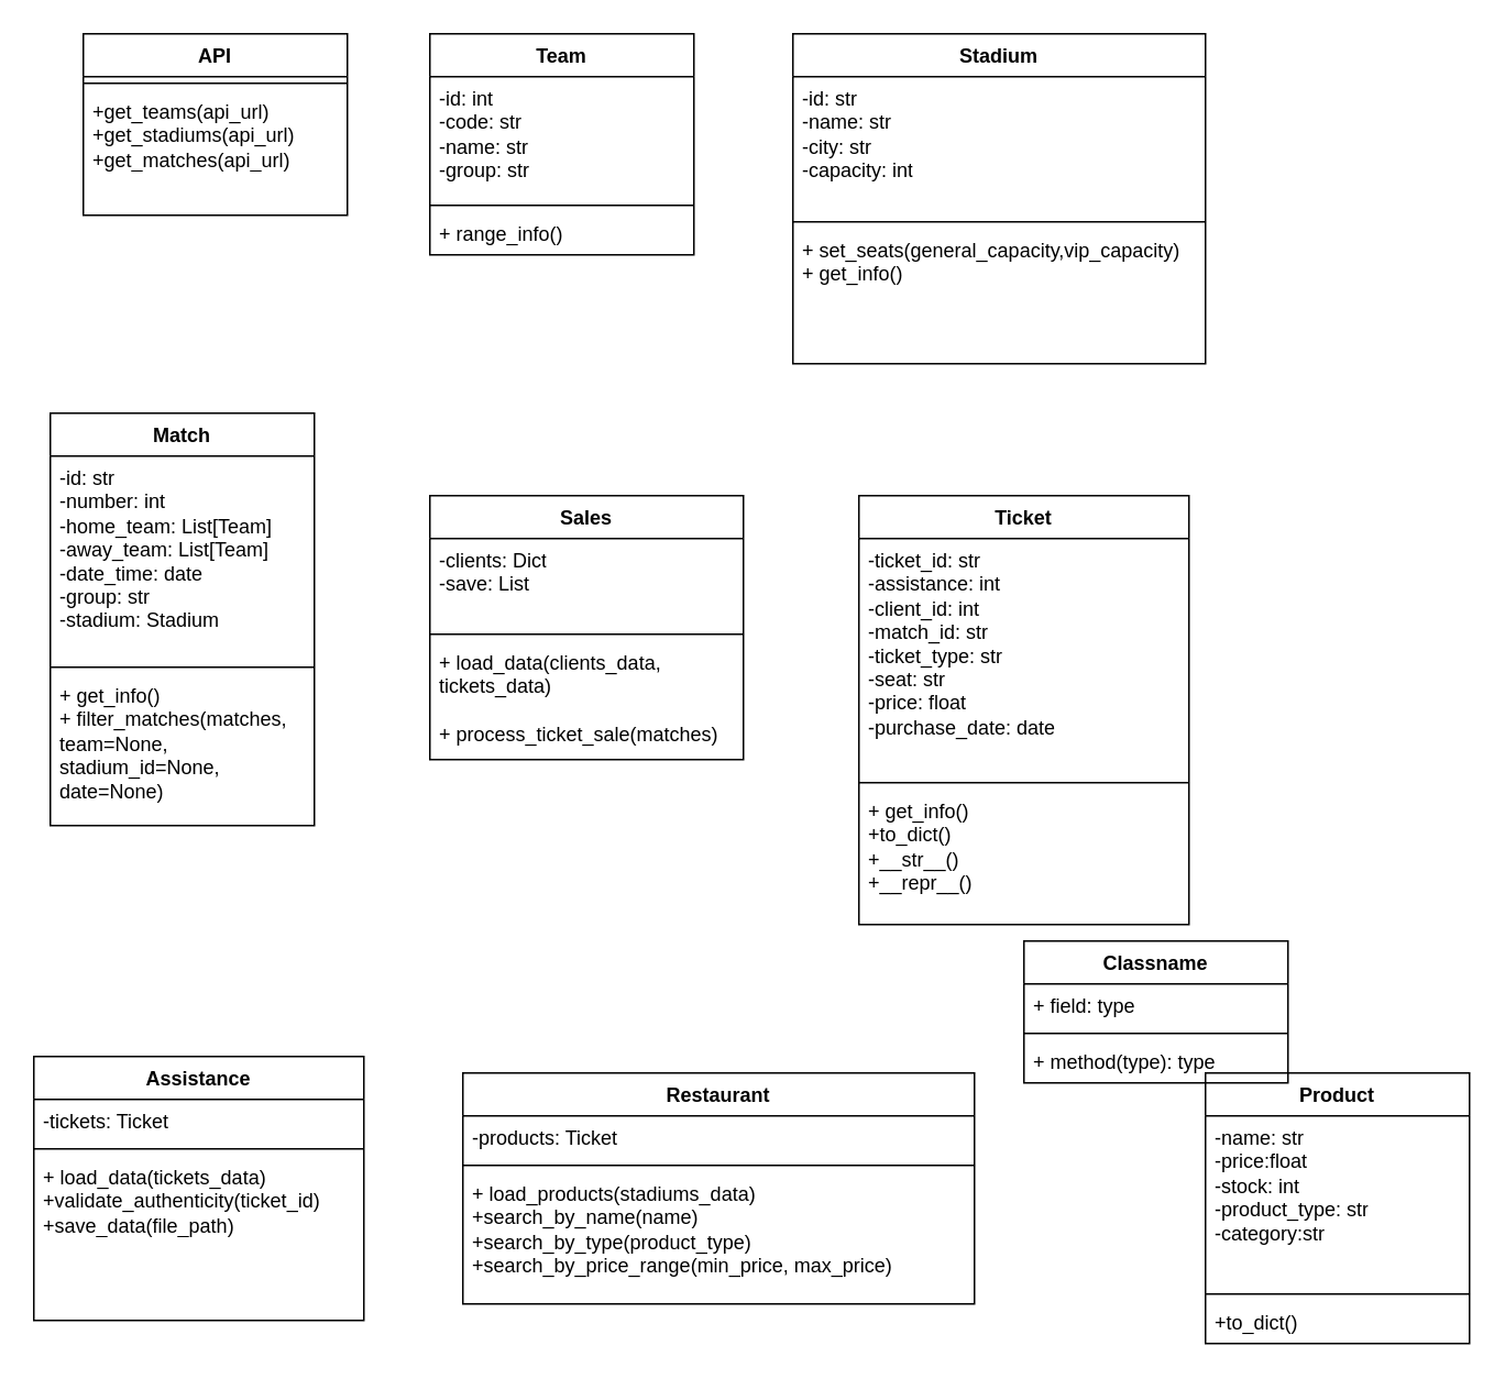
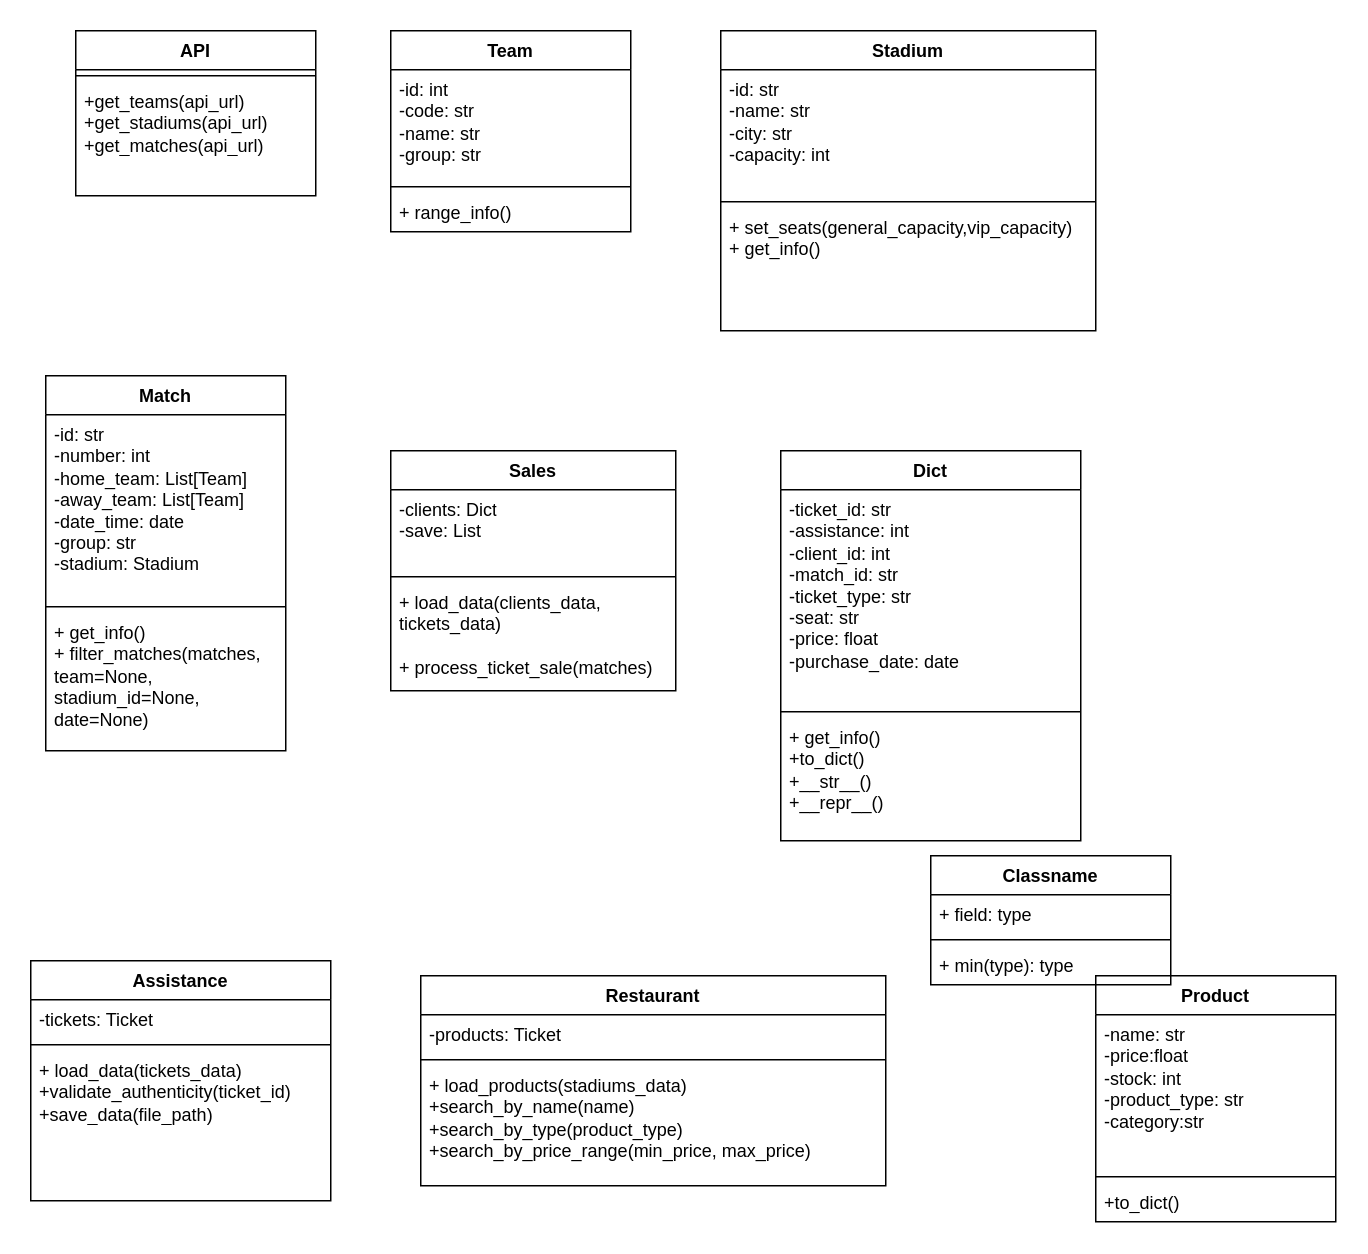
  <mxCell id="0" />
  <mxCell id="1" parent="0" />
  <mxCell id="2" value="API" style="swimlane;fontStyle=1;align=center;verticalAlign=top;childLayout=stackLayout;horizontal=1;startSize=26;horizontalStack=0;resizeParent=1;resizeParentMax=0;resizeLast=0;collapsible=1;marginBottom=0;whiteSpace=wrap;html=1;" vertex="1" parent="1"><mxGeometry x="50" y="20" width="160" height="110" as="geometry" /></mxCell>
  <mxCell id="3" value="" style="line;strokeWidth=1;fillColor=none;align=left;verticalAlign=middle;spacingTop=-1;spacingLeft=3;spacingRight=3;rotatable=0;labelPosition=right;points=[];portConstraint=eastwest;strokeColor=inherit;" vertex="1" parent="2"><mxGeometry y="26" width="160" height="8" as="geometry" /></mxCell>
  <mxCell id="4" value="+get_teams(api_url)&lt;div&gt;+get_stadiums(api_url)&lt;/div&gt;&lt;div&gt;+get_matches(api_url)&lt;/div&gt;" style="text;strokeColor=none;fillColor=none;align=left;verticalAlign=top;spacingLeft=4;spacingRight=4;overflow=hidden;rotatable=0;points=[[0,0.5],[1,0.5]];portConstraint=eastwest;whiteSpace=wrap;html=1;" vertex="1" parent="2"><mxGeometry y="34" width="160" height="76" as="geometry" /></mxCell>
  <mxCell id="5" value="Team" style="swimlane;fontStyle=1;align=center;verticalAlign=top;childLayout=stackLayout;horizontal=1;startSize=26;horizontalStack=0;resizeParent=1;resizeParentMax=0;resizeLast=0;collapsible=1;marginBottom=0;whiteSpace=wrap;html=1;" vertex="1" parent="1"><mxGeometry x="260" y="20" width="160" height="134" as="geometry" /></mxCell>
  <mxCell id="6" value="-id: int&lt;div&gt;-code: str&lt;/div&gt;&lt;div&gt;-name: str&lt;/div&gt;&lt;div&gt;-group: str&lt;/div&gt;" style="text;strokeColor=none;fillColor=none;align=left;verticalAlign=top;spacingLeft=4;spacingRight=4;overflow=hidden;rotatable=0;points=[[0,0.5],[1,0.5]];portConstraint=eastwest;whiteSpace=wrap;html=1;" vertex="1" parent="5"><mxGeometry y="26" width="160" height="74" as="geometry" /></mxCell>
  <mxCell id="7" value="" style="line;strokeWidth=1;fillColor=none;align=left;verticalAlign=middle;spacingTop=-1;spacingLeft=3;spacingRight=3;rotatable=0;labelPosition=right;points=[];portConstraint=eastwest;strokeColor=inherit;" vertex="1" parent="5"><mxGeometry y="100" width="160" height="8" as="geometry" /></mxCell>
  <mxCell id="8" value="+ range_info()" style="text;strokeColor=none;fillColor=none;align=left;verticalAlign=top;spacingLeft=4;spacingRight=4;overflow=hidden;rotatable=0;points=[[0,0.5],[1,0.5]];portConstraint=eastwest;whiteSpace=wrap;html=1;" vertex="1" parent="5"><mxGeometry y="108" width="160" height="26" as="geometry" /></mxCell>
  <mxCell id="9" value="Stadium" style="swimlane;fontStyle=1;align=center;verticalAlign=top;childLayout=stackLayout;horizontal=1;startSize=26;horizontalStack=0;resizeParent=1;resizeParentMax=0;resizeLast=0;collapsible=1;marginBottom=0;whiteSpace=wrap;html=1;" vertex="1" parent="1"><mxGeometry x="480" y="20" width="250" height="200" as="geometry" /></mxCell>
  <mxCell id="10" value="-id: str&amp;nbsp;&lt;div&gt;-name: str&lt;/div&gt;&lt;div&gt;-city: str&amp;nbsp;&lt;/div&gt;&lt;div&gt;-capacity: int&lt;/div&gt;" style="text;strokeColor=none;fillColor=none;align=left;verticalAlign=top;spacingLeft=4;spacingRight=4;overflow=hidden;rotatable=0;points=[[0,0.5],[1,0.5]];portConstraint=eastwest;whiteSpace=wrap;html=1;" vertex="1" parent="9"><mxGeometry y="26" width="250" height="84" as="geometry" /></mxCell>
  <mxCell id="11" value="" style="line;strokeWidth=1;fillColor=none;align=left;verticalAlign=middle;spacingTop=-1;spacingLeft=3;spacingRight=3;rotatable=0;labelPosition=right;points=[];portConstraint=eastwest;strokeColor=inherit;" vertex="1" parent="9"><mxGeometry y="110" width="250" height="8" as="geometry" /></mxCell>
  <mxCell id="12" value="+ set_seats(general_capacity,vip_capacity)&lt;div&gt;+ get_info()&lt;/div&gt;" style="text;strokeColor=none;fillColor=none;align=left;verticalAlign=top;spacingLeft=4;spacingRight=4;overflow=hidden;rotatable=0;points=[[0,0.5],[1,0.5]];portConstraint=eastwest;whiteSpace=wrap;html=1;" vertex="1" parent="9"><mxGeometry y="118" width="250" height="82" as="geometry" /></mxCell>
  <mxCell id="13" value="Match" style="swimlane;fontStyle=1;align=center;verticalAlign=top;childLayout=stackLayout;horizontal=1;startSize=26;horizontalStack=0;resizeParent=1;resizeParentMax=0;resizeLast=0;collapsible=1;marginBottom=0;whiteSpace=wrap;html=1;" vertex="1" parent="1"><mxGeometry x="30" y="250" width="160" height="250" as="geometry" /></mxCell>
  <mxCell id="14" value="-id: str&lt;div&gt;-number: int&lt;/div&gt;&lt;div&gt;-home_team: List[Team]&lt;/div&gt;&lt;div&gt;-away_team: List[Team]&lt;/div&gt;&lt;div&gt;-date_time: date&lt;/div&gt;&lt;div&gt;-group: str&lt;/div&gt;&lt;div&gt;-stadium: Stadium&lt;/div&gt;" style="text;strokeColor=none;fillColor=none;align=left;verticalAlign=top;spacingLeft=4;spacingRight=4;overflow=hidden;rotatable=0;points=[[0,0.5],[1,0.5]];portConstraint=eastwest;whiteSpace=wrap;html=1;" vertex="1" parent="13"><mxGeometry y="26" width="160" height="124" as="geometry" /></mxCell>
  <mxCell id="15" value="" style="line;strokeWidth=1;fillColor=none;align=left;verticalAlign=middle;spacingTop=-1;spacingLeft=3;spacingRight=3;rotatable=0;labelPosition=right;points=[];portConstraint=eastwest;strokeColor=inherit;" vertex="1" parent="13"><mxGeometry y="150" width="160" height="8" as="geometry" /></mxCell>
  <mxCell id="16" value="+ get_info()&amp;nbsp;&lt;div&gt;+ filter_matches(matches, team=None, stadium_id=None, date=None)&lt;/div&gt;" style="text;strokeColor=none;fillColor=none;align=left;verticalAlign=top;spacingLeft=4;spacingRight=4;overflow=hidden;rotatable=0;points=[[0,0.5],[1,0.5]];portConstraint=eastwest;whiteSpace=wrap;html=1;" vertex="1" parent="13"><mxGeometry y="158" width="160" height="92" as="geometry" /></mxCell>
  <mxCell id="17" value="Sales" style="swimlane;fontStyle=1;align=center;verticalAlign=top;childLayout=stackLayout;horizontal=1;startSize=26;horizontalStack=0;resizeParent=1;resizeParentMax=0;resizeLast=0;collapsible=1;marginBottom=0;whiteSpace=wrap;html=1;" vertex="1" parent="1"><mxGeometry x="260" y="300" width="190" height="160" as="geometry" /></mxCell>
  <mxCell id="18" value="-clients: Dict&lt;div&gt;-save: List&amp;nbsp;&lt;div&gt;&lt;br&gt;&lt;/div&gt;&lt;/div&gt;" style="text;strokeColor=none;fillColor=none;align=left;verticalAlign=top;spacingLeft=4;spacingRight=4;overflow=hidden;rotatable=0;points=[[0,0.5],[1,0.5]];portConstraint=eastwest;whiteSpace=wrap;html=1;" vertex="1" parent="17"><mxGeometry y="26" width="190" height="54" as="geometry" /></mxCell>
  <mxCell id="19" value="" style="line;strokeWidth=1;fillColor=none;align=left;verticalAlign=middle;spacingTop=-1;spacingLeft=3;spacingRight=3;rotatable=0;labelPosition=right;points=[];portConstraint=eastwest;strokeColor=inherit;" vertex="1" parent="17"><mxGeometry y="80" width="190" height="8" as="geometry" /></mxCell>
  <mxCell id="20" value="+ load_data(clients_data, tickets_data)&lt;div&gt;&lt;br&gt;&lt;/div&gt;&lt;div&gt;+ process_ticket_sale(matches)&lt;/div&gt;" style="text;strokeColor=none;fillColor=none;align=left;verticalAlign=top;spacingLeft=4;spacingRight=4;overflow=hidden;rotatable=0;points=[[0,0.5],[1,0.5]];portConstraint=eastwest;whiteSpace=wrap;html=1;" vertex="1" parent="17"><mxGeometry y="88" width="190" height="72" as="geometry" /></mxCell>
- <mxCell id="21" value="Ticket" style="swimlane;fontStyle=1;align=center;verticalAlign=top;childLayout=stackLayout;horizontal=1;startSize=26;horizontalStack=0;resizeParent=1;resizeParentMax=0;resizeLast=0;collapsible=1;marginBottom=0;whiteSpace=wrap;html=1;" vertex="1" parent="1"><mxGeometry x="520" y="300" width="200" height="260" as="geometry" /></mxCell>
+ <mxCell id="21" value="Dict" style="swimlane;fontStyle=1;align=center;verticalAlign=top;childLayout=stackLayout;horizontal=1;startSize=26;horizontalStack=0;resizeParent=1;resizeParentMax=0;resizeLast=0;collapsible=1;marginBottom=0;whiteSpace=wrap;html=1;" vertex="1" parent="1"><mxGeometry x="520" y="300" width="200" height="260" as="geometry" /></mxCell>
  <mxCell id="22" value="-ticket_id: str&amp;nbsp;&lt;div&gt;-assistance: int&lt;/div&gt;&lt;div&gt;-client_id: int&lt;/div&gt;&lt;div&gt;-match_id: str&lt;/div&gt;&lt;div&gt;-ticket_type: str&lt;/div&gt;&lt;div&gt;-seat: str&lt;/div&gt;&lt;div&gt;-price: float&lt;/div&gt;&lt;div&gt;-purchase_date: date&lt;/div&gt;&lt;div&gt;&lt;br&gt;&lt;/div&gt;" style="text;strokeColor=none;fillColor=none;align=left;verticalAlign=top;spacingLeft=4;spacingRight=4;overflow=hidden;rotatable=0;points=[[0,0.5],[1,0.5]];portConstraint=eastwest;whiteSpace=wrap;html=1;" vertex="1" parent="21"><mxGeometry y="26" width="200" height="144" as="geometry" /></mxCell>
  <mxCell id="23" value="" style="line;strokeWidth=1;fillColor=none;align=left;verticalAlign=middle;spacingTop=-1;spacingLeft=3;spacingRight=3;rotatable=0;labelPosition=right;points=[];portConstraint=eastwest;strokeColor=inherit;" vertex="1" parent="21"><mxGeometry y="170" width="200" height="8" as="geometry" /></mxCell>
  <mxCell id="24" value="+ get_info()&amp;nbsp;&lt;div&gt;+to_dict()&lt;/div&gt;&lt;div&gt;+__str__()&lt;/div&gt;&lt;div&gt;+__repr__()&lt;/div&gt;" style="text;strokeColor=none;fillColor=none;align=left;verticalAlign=top;spacingLeft=4;spacingRight=4;overflow=hidden;rotatable=0;points=[[0,0.5],[1,0.5]];portConstraint=eastwest;whiteSpace=wrap;html=1;" vertex="1" parent="21"><mxGeometry y="178" width="200" height="82" as="geometry" /></mxCell>
  <mxCell id="25" value="Assistance" style="swimlane;fontStyle=1;align=center;verticalAlign=top;childLayout=stackLayout;horizontal=1;startSize=26;horizontalStack=0;resizeParent=1;resizeParentMax=0;resizeLast=0;collapsible=1;marginBottom=0;whiteSpace=wrap;html=1;" vertex="1" parent="1"><mxGeometry x="20" y="640" width="200" height="160" as="geometry" /></mxCell>
  <mxCell id="26" value="-tickets: Ticket" style="text;strokeColor=none;fillColor=none;align=left;verticalAlign=top;spacingLeft=4;spacingRight=4;overflow=hidden;rotatable=0;points=[[0,0.5],[1,0.5]];portConstraint=eastwest;whiteSpace=wrap;html=1;" vertex="1" parent="25"><mxGeometry y="26" width="200" height="26" as="geometry" /></mxCell>
  <mxCell id="27" value="" style="line;strokeWidth=1;fillColor=none;align=left;verticalAlign=middle;spacingTop=-1;spacingLeft=3;spacingRight=3;rotatable=0;labelPosition=right;points=[];portConstraint=eastwest;strokeColor=inherit;" vertex="1" parent="25"><mxGeometry y="52" width="200" height="8" as="geometry" /></mxCell>
  <mxCell id="28" value="+ load_data(tickets_data)&lt;div&gt;+validate_authenticity(ticket_id)&lt;/div&gt;&lt;div&gt;+save_data(file_path)&lt;/div&gt;" style="text;strokeColor=none;fillColor=none;align=left;verticalAlign=top;spacingLeft=4;spacingRight=4;overflow=hidden;rotatable=0;points=[[0,0.5],[1,0.5]];portConstraint=eastwest;whiteSpace=wrap;html=1;" vertex="1" parent="25"><mxGeometry y="60" width="200" height="100" as="geometry" /></mxCell>
  <mxCell id="29" value="Restaurant" style="swimlane;fontStyle=1;align=center;verticalAlign=top;childLayout=stackLayout;horizontal=1;startSize=26;horizontalStack=0;resizeParent=1;resizeParentMax=0;resizeLast=0;collapsible=1;marginBottom=0;whiteSpace=wrap;html=1;" vertex="1" parent="1"><mxGeometry x="280" y="650" width="310" height="140" as="geometry" /></mxCell>
  <mxCell id="30" value="-products: Ticket" style="text;strokeColor=none;fillColor=none;align=left;verticalAlign=top;spacingLeft=4;spacingRight=4;overflow=hidden;rotatable=0;points=[[0,0.5],[1,0.5]];portConstraint=eastwest;whiteSpace=wrap;html=1;" vertex="1" parent="29"><mxGeometry y="26" width="310" height="26" as="geometry" /></mxCell>
  <mxCell id="31" value="" style="line;strokeWidth=1;fillColor=none;align=left;verticalAlign=middle;spacingTop=-1;spacingLeft=3;spacingRight=3;rotatable=0;labelPosition=right;points=[];portConstraint=eastwest;strokeColor=inherit;" vertex="1" parent="29"><mxGeometry y="52" width="310" height="8" as="geometry" /></mxCell>
  <mxCell id="32" value="+ load_products(stadiums_data)&lt;div&gt;+search_by_name(name)&lt;/div&gt;&lt;div&gt;+search_by_type(product_type)&lt;/div&gt;&lt;div&gt;+search_by_price_range(min_price, max_price)&lt;/div&gt;" style="text;strokeColor=none;fillColor=none;align=left;verticalAlign=top;spacingLeft=4;spacingRight=4;overflow=hidden;rotatable=0;points=[[0,0.5],[1,0.5]];portConstraint=eastwest;whiteSpace=wrap;html=1;" vertex="1" parent="29"><mxGeometry y="60" width="310" height="80" as="geometry" /></mxCell>
  <mxCell id="33" value="Product" style="swimlane;fontStyle=1;align=center;verticalAlign=top;childLayout=stackLayout;horizontal=1;startSize=26;horizontalStack=0;resizeParent=1;resizeParentMax=0;resizeLast=0;collapsible=1;marginBottom=0;whiteSpace=wrap;html=1;" vertex="1" parent="1"><mxGeometry x="730" y="650" width="160" height="164" as="geometry" /></mxCell>
  <mxCell id="34" value="-name: str&lt;div&gt;-price:float&lt;/div&gt;&lt;div&gt;-stock: int&lt;/div&gt;&lt;div&gt;-product_type: str&lt;/div&gt;&lt;div&gt;-category:str&lt;/div&gt;" style="text;strokeColor=none;fillColor=none;align=left;verticalAlign=top;spacingLeft=4;spacingRight=4;overflow=hidden;rotatable=0;points=[[0,0.5],[1,0.5]];portConstraint=eastwest;whiteSpace=wrap;html=1;" vertex="1" parent="33"><mxGeometry y="26" width="160" height="104" as="geometry" /></mxCell>
  <mxCell id="35" value="" style="line;strokeWidth=1;fillColor=none;align=left;verticalAlign=middle;spacingTop=-1;spacingLeft=3;spacingRight=3;rotatable=0;labelPosition=right;points=[];portConstraint=eastwest;strokeColor=inherit;" vertex="1" parent="33"><mxGeometry y="130" width="160" height="8" as="geometry" /></mxCell>
  <mxCell id="36" value="+to_dict()" style="text;strokeColor=none;fillColor=none;align=left;verticalAlign=top;spacingLeft=4;spacingRight=4;overflow=hidden;rotatable=0;points=[[0,0.5],[1,0.5]];portConstraint=eastwest;whiteSpace=wrap;html=1;" vertex="1" parent="33"><mxGeometry y="138" width="160" height="26" as="geometry" /></mxCell>
  <mxCell id="37" value="Classname" style="swimlane;fontStyle=1;align=center;verticalAlign=top;childLayout=stackLayout;horizontal=1;startSize=26;horizontalStack=0;resizeParent=1;resizeParentMax=0;resizeLast=0;collapsible=1;marginBottom=0;whiteSpace=wrap;html=1;" vertex="1" parent="1"><mxGeometry x="620" y="570" width="160" height="86" as="geometry" /></mxCell>
  <mxCell id="38" value="+ field: type" style="text;strokeColor=none;fillColor=none;align=left;verticalAlign=top;spacingLeft=4;spacingRight=4;overflow=hidden;rotatable=0;points=[[0,0.5],[1,0.5]];portConstraint=eastwest;whiteSpace=wrap;html=1;" vertex="1" parent="37"><mxGeometry y="26" width="160" height="26" as="geometry" /></mxCell>
  <mxCell id="39" value="" style="line;strokeWidth=1;fillColor=none;align=left;verticalAlign=middle;spacingTop=-1;spacingLeft=3;spacingRight=3;rotatable=0;labelPosition=right;points=[];portConstraint=eastwest;strokeColor=inherit;" vertex="1" parent="37"><mxGeometry y="52" width="160" height="8" as="geometry" /></mxCell>
- <mxCell id="40" value="+ method(type): type" style="text;strokeColor=none;fillColor=none;align=left;verticalAlign=top;spacingLeft=4;spacingRight=4;overflow=hidden;rotatable=0;points=[[0,0.5],[1,0.5]];portConstraint=eastwest;whiteSpace=wrap;html=1;" vertex="1" parent="37"><mxGeometry y="60" width="160" height="26" as="geometry" /></mxCell>
+ <mxCell id="40" value="+ min(type): type" style="text;strokeColor=none;fillColor=none;align=left;verticalAlign=top;spacingLeft=4;spacingRight=4;overflow=hidden;rotatable=0;points=[[0,0.5],[1,0.5]];portConstraint=eastwest;whiteSpace=wrap;html=1;" vertex="1" parent="37"><mxGeometry y="60" width="160" height="26" as="geometry" /></mxCell>
